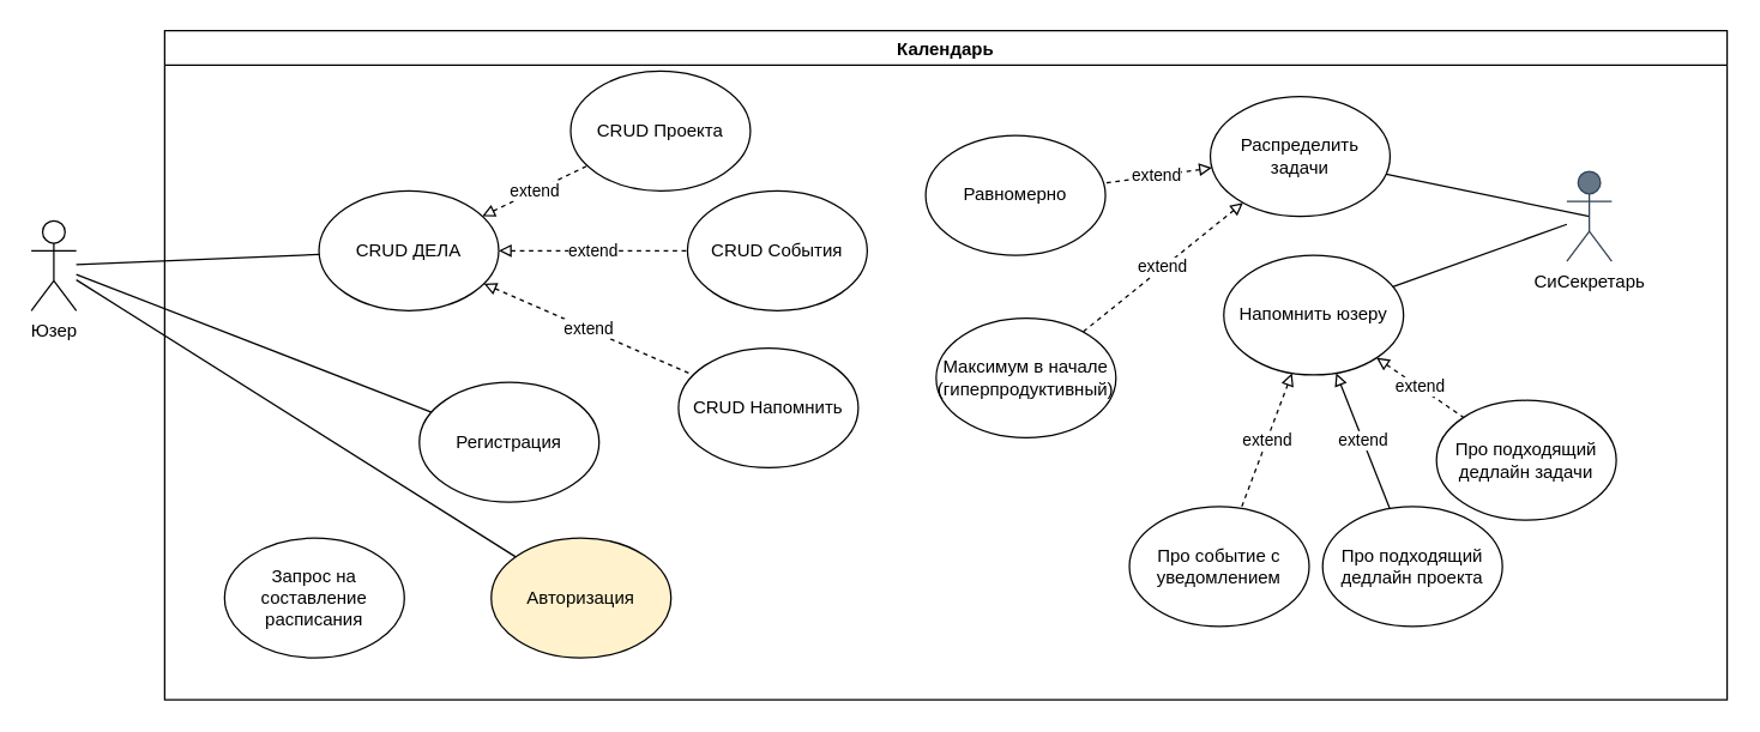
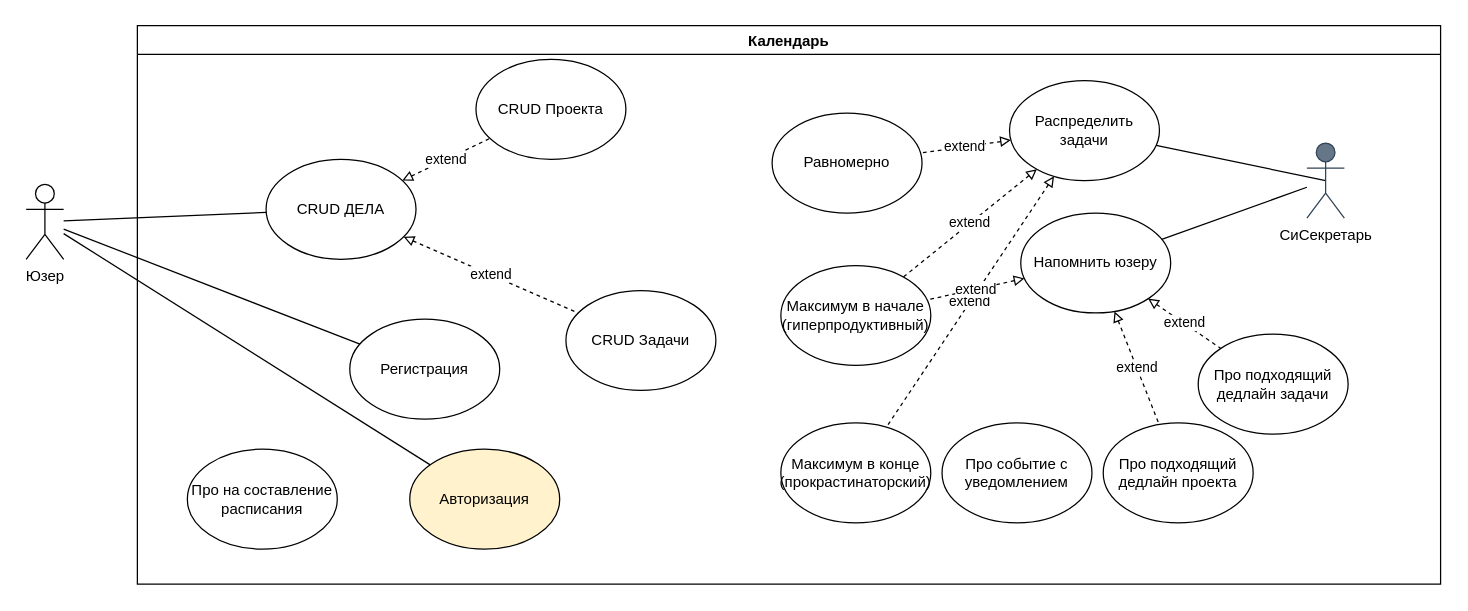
  <mxCell id="0" />
  <mxCell id="1" parent="0" />
  <mxCell id="2" style="rounded=0;orthogonalLoop=1;jettySize=auto;html=1;fontColor=#000000;endArrow=none;endFill=0;" parent="1" source="3" target="10" edge="1"><mxGeometry relative="1" as="geometry" /></mxCell>
  <mxCell id="3" value="Юзер" style="shape=umlActor;verticalLabelPosition=bottom;verticalAlign=top;html=1;outlineConnect=0;" parent="1" vertex="1"><mxGeometry x="20" y="147" width="30" height="60" as="geometry" /></mxCell>
  <mxCell id="4" value="Календарь" style="swimlane;fontColor=#000000;" parent="1" vertex="1"><mxGeometry x="109" y="20" width="1043" height="447" as="geometry" /></mxCell>
  <mxCell id="5" style="edgeStyle=none;rounded=0;orthogonalLoop=1;jettySize=auto;html=1;exitX=0.5;exitY=0.5;exitDx=0;exitDy=0;exitPerimeter=0;fontColor=#000000;startArrow=none;startFill=0;endArrow=none;endFill=0;" parent="4" source="6" target="14" edge="1"><mxGeometry relative="1" as="geometry" /></mxCell>
  <mxCell id="6" value="СиСекретарь" style="shape=umlActor;verticalLabelPosition=bottom;verticalAlign=top;html=1;outlineConnect=0;fillColor=#647687;strokeColor=#314354;fontColor=#000000;" parent="4" vertex="1"><mxGeometry x="936" y="94" width="30" height="60" as="geometry" /></mxCell>
- <mxCell id="7" value="CRUD События" style="ellipse;whiteSpace=wrap;html=1;" parent="4" vertex="1"><mxGeometry x="349" y="107" width="120" height="80" as="geometry" /></mxCell>
- <mxCell id="8" value="&lt;div&gt;CRUD Напомнить&lt;/div&gt;" style="ellipse;whiteSpace=wrap;html=1;" parent="4" vertex="1"><mxGeometry x="343" y="212" width="120" height="80" as="geometry" /></mxCell>
+ <mxCell id="8" value="&lt;div&gt;CRUD Задачи&lt;/div&gt;" style="ellipse;whiteSpace=wrap;html=1;" parent="4" vertex="1"><mxGeometry x="343" y="212" width="120" height="80" as="geometry" /></mxCell>
  <mxCell id="9" value="extend" style="rounded=0;orthogonalLoop=1;jettySize=auto;html=1;fontColor=#000000;endArrow=none;endFill=0;startArrow=block;startFill=0;dashed=1;" parent="4" source="10" target="8" edge="1"><mxGeometry relative="1" as="geometry" /></mxCell>
  <mxCell id="10" value="CRUD ДЕЛА" style="ellipse;whiteSpace=wrap;html=1;" parent="4" vertex="1"><mxGeometry x="103" y="107" width="120" height="80" as="geometry" /></mxCell>
  <mxCell id="11" value="Равномерно" style="ellipse;whiteSpace=wrap;html=1;" parent="4" vertex="1"><mxGeometry x="508" y="70" width="120" height="80" as="geometry" /></mxCell>
  <mxCell id="12" value="&lt;div&gt;Максимум в начале&lt;/div&gt;&lt;div&gt;(гиперпродуктивный)&lt;br&gt;&lt;span&gt;&lt;span&gt;&lt;/span&gt;&lt;/span&gt;&lt;/div&gt;" style="ellipse;whiteSpace=wrap;html=1;" parent="4" vertex="1"><mxGeometry x="515" y="192" width="120" height="80" as="geometry" /></mxCell>
  <mxCell id="13" value="extend" style="rounded=0;orthogonalLoop=1;jettySize=auto;html=1;fontColor=#000000;endArrow=none;endFill=0;startArrow=block;startFill=0;dashed=1;" parent="4" source="14" target="12" edge="1"><mxGeometry relative="1" as="geometry" /></mxCell>
  <mxCell id="14" value="&lt;div&gt;Распределить задачи&lt;/div&gt;" style="ellipse;whiteSpace=wrap;html=1;" parent="4" vertex="1"><mxGeometry x="698" y="44" width="120" height="80" as="geometry" /></mxCell>
+ <mxCell id="15" value="Максимум в конце (прокрастинаторский)" style="ellipse;whiteSpace=wrap;html=1;" parent="4" vertex="1"><mxGeometry x="515" y="318" width="120" height="80" as="geometry" /></mxCell>
+ <mxCell id="16" value="extend" style="rounded=0;orthogonalLoop=1;jettySize=auto;html=1;fontColor=#000000;endArrow=none;endFill=0;startArrow=block;startFill=0;dashed=1;" parent="4" source="14" target="15" edge="1"><mxGeometry relative="1" as="geometry"><mxPoint x="911.965" y="258.0" as="sourcePoint" /></mxGeometry></mxCell>
  <mxCell id="17" value="&lt;div&gt;Авторизация&lt;/div&gt;" style="ellipse;whiteSpace=wrap;html=1;fillColor=#fff2cc;" parent="4" vertex="1"><mxGeometry x="218" y="339" width="120" height="80" as="geometry" /></mxCell>
  <mxCell id="18" value="extend" style="rounded=0;orthogonalLoop=1;jettySize=auto;html=1;fontColor=#000000;endArrow=none;endFill=0;startArrow=block;startFill=0;dashed=1;" parent="4" source="14" target="11" edge="1"><mxGeometry relative="1" as="geometry"><mxPoint x="737.334" y="200.889" as="sourcePoint" /><mxPoint x="652.497" y="229.889" as="targetPoint" /></mxGeometry></mxCell>
- <mxCell id="19" value="extend" style="rounded=0;orthogonalLoop=1;jettySize=auto;html=1;fontColor=#000000;endArrow=none;endFill=0;startArrow=block;startFill=0;dashed=1;" parent="4" source="10" target="7" edge="1"><mxGeometry relative="1" as="geometry"><mxPoint x="386.004" y="310.999" as="sourcePoint" /><mxPoint x="301.167" y="339.999" as="targetPoint" /></mxGeometry></mxCell>
  <mxCell id="20" value="Напомнить юзеру" style="ellipse;whiteSpace=wrap;html=1;" parent="4" vertex="1"><mxGeometry x="707" y="150" width="120" height="80" as="geometry" /></mxCell>
  <mxCell id="21" style="edgeStyle=none;rounded=0;orthogonalLoop=1;jettySize=auto;html=1;fontColor=#000000;startArrow=none;startFill=0;endArrow=none;endFill=0;" parent="4" source="6" target="20" edge="1"><mxGeometry relative="1" as="geometry"><mxPoint x="914" y="113" as="sourcePoint" /><mxPoint x="836.634" y="157.03" as="targetPoint" /></mxGeometry></mxCell>
  <mxCell id="22" value="Про событие с уведомлением" style="ellipse;whiteSpace=wrap;html=1;" parent="4" vertex="1"><mxGeometry x="644" y="318" width="120" height="80" as="geometry" /></mxCell>
- <mxCell id="23" value="extend" style="rounded=0;orthogonalLoop=1;jettySize=auto;html=1;fontColor=#000000;endArrow=none;endFill=0;startArrow=block;startFill=0;dashed=1;" parent="4" source="20" target="22" edge="1"><mxGeometry relative="1" as="geometry"><mxPoint x="859.474" y="243.999" as="sourcePoint" /></mxGeometry></mxCell>
+ <mxCell id="23" value="extend" style="rounded=0;orthogonalLoop=1;jettySize=auto;html=1;fontColor=#000000;endArrow=none;endFill=0;startArrow=block;startFill=0;dashed=1;" parent="4" source="20" target="12" edge="1"><mxGeometry relative="1" as="geometry"><mxPoint x="859.474" y="243.999" as="sourcePoint" /></mxGeometry></mxCell>
  <mxCell id="24" value="Про подходящий дедлайн задачи" style="ellipse;whiteSpace=wrap;html=1;" parent="4" vertex="1"><mxGeometry x="849" y="247" width="120" height="80" as="geometry" /></mxCell>
  <mxCell id="25" value="extend" style="rounded=0;orthogonalLoop=1;jettySize=auto;html=1;fontColor=#000000;endArrow=none;endFill=0;startArrow=block;startFill=0;dashed=1;" parent="4" source="20" target="24" edge="1"><mxGeometry relative="1" as="geometry"><mxPoint x="881.997" y="260.3" as="sourcePoint" /></mxGeometry></mxCell>
  <mxCell id="26" value="Регистрация" style="ellipse;whiteSpace=wrap;html=1;" parent="4" vertex="1"><mxGeometry x="170" y="235" width="120" height="80" as="geometry" /></mxCell>
- <mxCell id="27" value="Запрос на составление расписания" style="ellipse;whiteSpace=wrap;html=1;" parent="4" vertex="1"><mxGeometry x="40" y="339" width="120" height="80" as="geometry" /></mxCell>
+ <mxCell id="27" value="Про на составление расписания" style="ellipse;whiteSpace=wrap;html=1;" parent="4" vertex="1"><mxGeometry x="40" y="339" width="120" height="80" as="geometry" /></mxCell>
  <mxCell id="28" value="Про подходящий дедлайн проекта" style="ellipse;whiteSpace=wrap;html=1;" parent="4" vertex="1"><mxGeometry x="773" y="318" width="120" height="80" as="geometry" /></mxCell>
- <mxCell id="29" value="extend" style="rounded=0;orthogonalLoop=1;jettySize=auto;html=1;fontColor=#000000;endArrow=none;endFill=0;startArrow=block;startFill=0;dashed=0;" parent="4" source="20" target="28" edge="1"><mxGeometry relative="1" as="geometry"><mxPoint x="819.004" y="228.563" as="sourcePoint" /><mxPoint x="877.093" y="268.374" as="targetPoint" /></mxGeometry></mxCell>
+ <mxCell id="29" value="extend" style="rounded=0;orthogonalLoop=1;jettySize=auto;html=1;fontColor=#000000;endArrow=none;endFill=0;startArrow=block;startFill=0;dashed=1;" parent="4" source="20" target="28" edge="1"><mxGeometry relative="1" as="geometry"><mxPoint x="819.004" y="228.563" as="sourcePoint" /><mxPoint x="877.093" y="268.374" as="targetPoint" /></mxGeometry></mxCell>
  <mxCell id="30" value="CRUD Проекта" style="ellipse;whiteSpace=wrap;html=1;" vertex="1" parent="4"><mxGeometry x="271" y="27" width="120" height="80" as="geometry" /></mxCell>
  <mxCell id="31" value="extend" style="rounded=0;orthogonalLoop=1;jettySize=auto;html=1;fontColor=#000000;endArrow=none;endFill=0;startArrow=block;startFill=0;dashed=1;" edge="1" parent="4" source="10" target="30"><mxGeometry relative="1" as="geometry"><mxPoint x="233.0" y="157" as="sourcePoint" /><mxPoint x="359" y="157" as="targetPoint" /></mxGeometry></mxCell>
  <mxCell id="32" style="edgeStyle=none;rounded=0;orthogonalLoop=1;jettySize=auto;html=1;fontColor=#000000;startArrow=none;startFill=0;endArrow=none;endFill=0;" parent="1" source="17" target="3" edge="1"><mxGeometry relative="1" as="geometry" /></mxCell>
  <mxCell id="33" style="edgeStyle=none;rounded=0;orthogonalLoop=1;jettySize=auto;html=1;fontColor=#000000;startArrow=none;startFill=0;endArrow=none;endFill=0;" parent="1" source="26" target="3" edge="1"><mxGeometry relative="1" as="geometry" /></mxCell>
